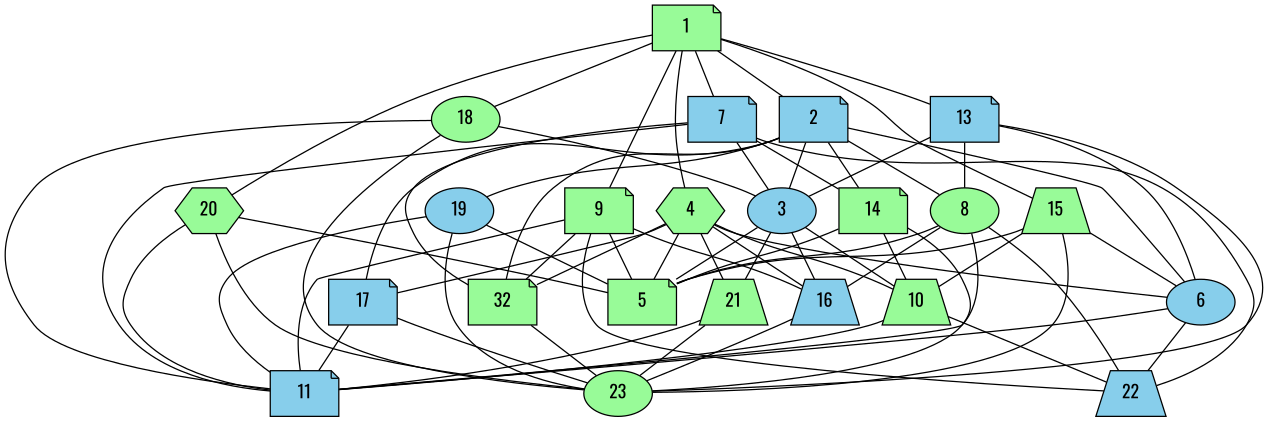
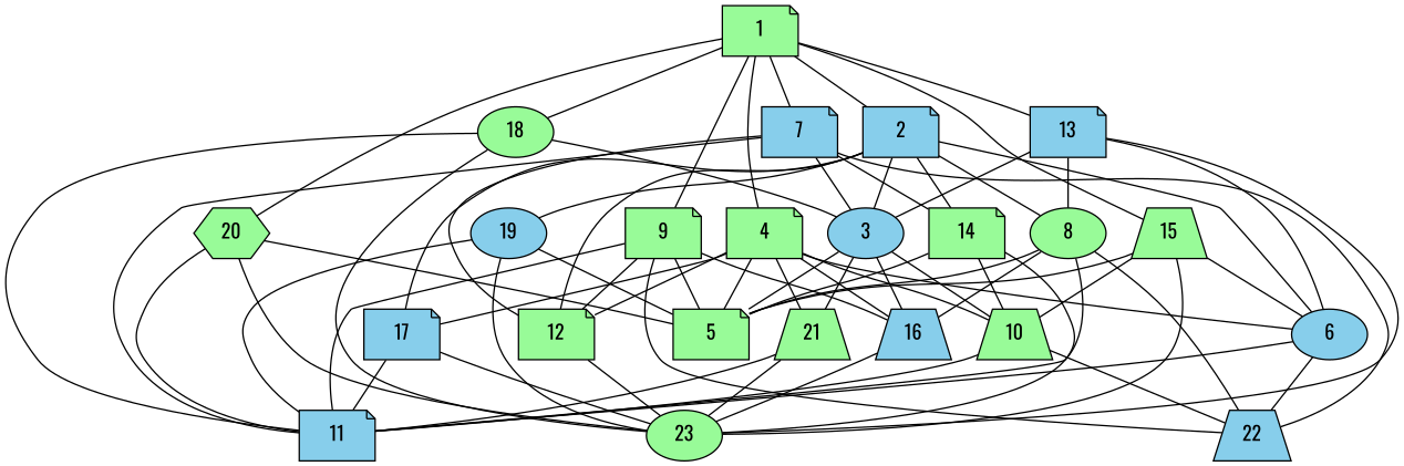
  graph {
    fontname=Oswald
    node [fillcolor=palegreen fontname=Oswald shape=note style=filled]
    edge [fontname=Oswald]
    2 [fillcolor=skyblue]
    1
-   4 [shape=hexagon]
+   4
    7 [fillcolor=skyblue]
    9
    13 [fillcolor=skyblue]
    15 [shape=trapezium]
    18 [shape=ellipse]
    20 [shape=hexagon]
    3 [fillcolor=skyblue shape=ellipse]
    6 [fillcolor=skyblue shape=ellipse]
    8 [shape=ellipse]
-   12 [label=32]
+   12
    14
    17 [fillcolor=skyblue]
    19 [fillcolor=skyblue shape=ellipse]
    5
    10 [shape=trapezium]
    16 [fillcolor=skyblue shape=trapezium]
    21 [shape=trapezium]
    11 [fillcolor=skyblue]
    22 [fillcolor=skyblue shape=trapezium]
    23 [shape=ellipse]
    2 -- 3
    2 -- 6
    2 -- 8
    2 -- 12
    2 -- 14
    2 -- 17
    2 -- 19
    1 -- 2
    1 -- 4
    1 -- 7
    1 -- 9
    1 -- 13
    1 -- 15
    1 -- 18
    1 -- 20
    4 -- 6
    4 -- 12
    4 -- 17
    4 -- 5
    4 -- 10
    4 -- 16
    4 -- 21
    7 -- 3
    7 -- 12
    7 -- 14
    7 -- 11
    7 -- 22
    9 -- 12
    9 -- 5
    9 -- 16
    9 -- 11
    9 -- 22
    13 -- 3
    13 -- 6
    13 -- 8
    13 -- 23
    15 -- 6
    15 -- 5
    15 -- 10
    15 -- 23
    18 -- 3
    18 -- 11
    18 -- 23
    20 -- 5
    20 -- 11
    20 -- 23
    3 -- 5
    3 -- 10
    3 -- 16
    3 -- 21
    6 -- 11
    6 -- 22
    8 -- 5
    8 -- 16
    8 -- 11
    8 -- 22
    12 -- 23
    14 -- 5
    14 -- 10
    14 -- 23
    17 -- 11
    17 -- 23
    19 -- 5
    19 -- 11
    19 -- 23
    10 -- 11
    10 -- 22
    16 -- 23
    21 -- 11
    21 -- 23
  }
